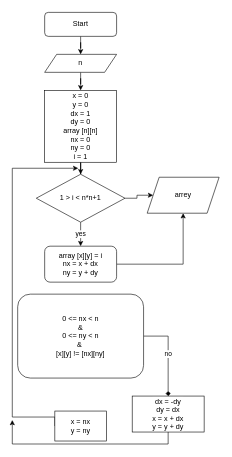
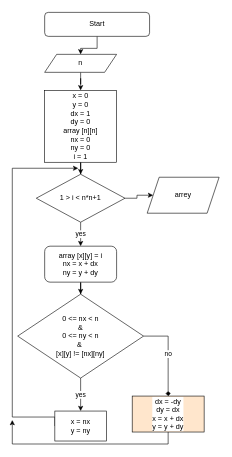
  <mxCell id="0" />
  <mxCell id="1" parent="0" />
  <mxCell id="2" value="" style="edgeStyle=orthogonalEdgeStyle;rounded=0;orthogonalLoop=1;jettySize=auto;html=1;" edge="1" parent="1" source="3" target="5"><mxGeometry relative="1" as="geometry" /></mxCell>
- <mxCell id="3" value="Start" style="rounded=1;whiteSpace=wrap;html=1;" vertex="1" parent="1"><mxGeometry x="74" width="120" height="40" as="geometry" y="20" /></mxCell>
+ <mxCell id="3" value="Start" style="rounded=1;whiteSpace=wrap;html=1;" vertex="1" parent="1"><mxGeometry x="74" y="20" width="175" height="40" as="geometry" /></mxCell>
  <mxCell id="4" value="" style="edgeStyle=orthogonalEdgeStyle;rounded=0;orthogonalLoop=1;jettySize=auto;html=1;" edge="1" parent="1" source="5" target="7"><mxGeometry relative="1" as="geometry" /></mxCell>
  <mxCell id="5" value="n" style="shape=parallelogram;perimeter=parallelogramPerimeter;whiteSpace=wrap;html=1;fixedSize=1;" vertex="1" parent="1"><mxGeometry x="74" y="90" width="120" height="30" as="geometry" /></mxCell>
  <mxCell id="6" value="" style="edgeStyle=orthogonalEdgeStyle;rounded=0;orthogonalLoop=1;jettySize=auto;html=1;" edge="1" parent="1" source="7" target="10"><mxGeometry relative="1" as="geometry" /></mxCell>
  <mxCell id="7" value="x = 0&lt;br&gt;y = 0&lt;br&gt;dx = 1&lt;br&gt;dy = 0&lt;br&gt;array [n][n]&lt;br&gt;nx = 0&lt;br&gt;ny = 0&lt;br&gt;i = 1" style="rounded=0;whiteSpace=wrap;html=1;" vertex="1" parent="1"><mxGeometry x="74" y="150" width="120" height="120" as="geometry" /></mxCell>
  <mxCell id="8" value="yes" style="edgeStyle=orthogonalEdgeStyle;rounded=0;orthogonalLoop=1;jettySize=auto;html=1;" edge="1" parent="1" source="10" target="12"><mxGeometry relative="1" as="geometry" /></mxCell>
  <mxCell id="9" value="" style="edgeStyle=orthogonalEdgeStyle;rounded=0;orthogonalLoop=1;jettySize=auto;html=1;fontColor=#000000;" edge="1" parent="1" source="10" target="20"><mxGeometry relative="1" as="geometry" /></mxCell>
  <mxCell id="10" value="1 &amp;gt; i &amp;lt; n*n+1" style="rhombus;whiteSpace=wrap;html=1;" vertex="1" parent="1"><mxGeometry x="60" y="290" width="148" height="80" as="geometry" /></mxCell>
- <mxCell id="11" value="" style="edgeStyle=orthogonalEdgeStyle;rounded=0;orthogonalLoop=1;jettySize=auto;html=1;fontColor=#000000;" edge="1" parent="1" source="12" target="20"><mxGeometry relative="1" as="geometry" /></mxCell>
+ <mxCell id="11" value="" style="edgeStyle=orthogonalEdgeStyle;rounded=0;orthogonalLoop=1;jettySize=auto;html=1;fontColor=#000000;" edge="1" parent="1" source="12" target="15"><mxGeometry relative="1" as="geometry" /></mxCell>
  <mxCell id="12" value="array [x][y] = i&lt;br&gt;nx = x + dx&lt;br&gt;ny = y + dy" style="whiteSpace=wrap;html=1;rounded=1;" vertex="1" parent="1"><mxGeometry x="74" y="410" width="120" height="60" as="geometry" /></mxCell>
+ <mxCell id="13" value="yes" style="edgeStyle=orthogonalEdgeStyle;rounded=0;orthogonalLoop=1;jettySize=auto;html=1;fontColor=#000000;" edge="1" parent="1" source="15" target="17"><mxGeometry relative="1" as="geometry" /></mxCell>
  <mxCell id="14" value="no" style="edgeStyle=orthogonalEdgeStyle;rounded=0;orthogonalLoop=1;jettySize=auto;html=1;fontColor=#000000;endArrow=diamond;" edge="1" parent="1" source="15" target="19"><mxGeometry relative="1" as="geometry"><Array as="points"><mxPoint x="280" y="560" /></Array></mxGeometry></mxCell>
- <mxCell id="15" value="0 &amp;lt;= nx &amp;lt; n&lt;br&gt;&amp;amp;&lt;br&gt;0 &amp;lt;= ny &amp;lt; n&lt;br&gt;&amp;amp;&amp;nbsp;&lt;br&gt;[x][y] != [nx][ny]" style="whiteSpace=wrap;html=1;labelBackgroundColor=#FFFFFF;fontColor=#000000;rounded=1;" vertex="1" parent="1"><mxGeometry x="29" y="490" width="210" height="140" as="geometry" /></mxCell>
+ <mxCell id="15" value="0 &amp;lt;= nx &amp;lt; n&lt;br&gt;&amp;amp;&lt;br&gt;0 &amp;lt;= ny &amp;lt; n&lt;br&gt;&amp;amp;&amp;nbsp;&lt;br&gt;[x][y] != [nx][ny]" style="rhombus;whiteSpace=wrap;html=1;labelBackgroundColor=#FFFFFF;fontColor=#000000;" vertex="1" parent="1"><mxGeometry x="29" y="490" width="210" height="140" as="geometry" /></mxCell>
  <mxCell id="16" style="edgeStyle=orthogonalEdgeStyle;rounded=0;orthogonalLoop=1;jettySize=auto;html=1;exitX=0;exitY=0.5;exitDx=0;exitDy=0;fontColor=#000000;" edge="1" parent="1" source="17"><mxGeometry relative="1" as="geometry"><mxPoint x="130" y="280" as="targetPoint" /><Array as="points"><mxPoint x="20" y="695" /><mxPoint x="20" y="280" /></Array></mxGeometry></mxCell>
  <mxCell id="17" value="x = nx&lt;br&gt;y = ny" style="rounded=0;whiteSpace=wrap;html=1;labelBackgroundColor=#FFFFFF;fontColor=#000000;" vertex="1" parent="1"><mxGeometry x="91" y="685" width="86" height="50" as="geometry" /></mxCell>
  <mxCell id="18" style="edgeStyle=orthogonalEdgeStyle;rounded=0;orthogonalLoop=1;jettySize=auto;html=1;exitX=0.5;exitY=1;exitDx=0;exitDy=0;fontColor=#000000;" edge="1" parent="1" source="19"><mxGeometry relative="1" as="geometry"><mxPoint x="20" y="700" as="targetPoint" /><Array as="points"><mxPoint x="280" y="740" /><mxPoint x="20" y="740" /></Array></mxGeometry></mxCell>
- <mxCell id="19" value="dx = -dy&lt;br&gt;dy = dx&lt;br&gt;x = x + dx&lt;br&gt;y = y + dy" style="rounded=0;whiteSpace=wrap;html=1;labelBackgroundColor=#FFFFFF;fontColor=#000000;" vertex="1" parent="1"><mxGeometry x="220" y="660" width="120" height="60" as="geometry" /></mxCell>
+ <mxCell id="19" value="dx = -dy&lt;br&gt;dy = dx&lt;br&gt;x = x + dx&lt;br&gt;y = y + dy" style="rounded=0;whiteSpace=wrap;html=1;labelBackgroundColor=#FFFFFF;fontColor=#000000;fillColor=#ffe6cc;" vertex="1" parent="1"><mxGeometry x="220" y="660" width="120" height="60" as="geometry" /></mxCell>
  <mxCell id="20" value="arrey" style="shape=parallelogram;perimeter=parallelogramPerimeter;whiteSpace=wrap;html=1;fixedSize=1;labelBackgroundColor=#FFFFFF;fontColor=#000000;" vertex="1" parent="1"><mxGeometry x="245" y="295" width="120" height="60" as="geometry" /></mxCell>
